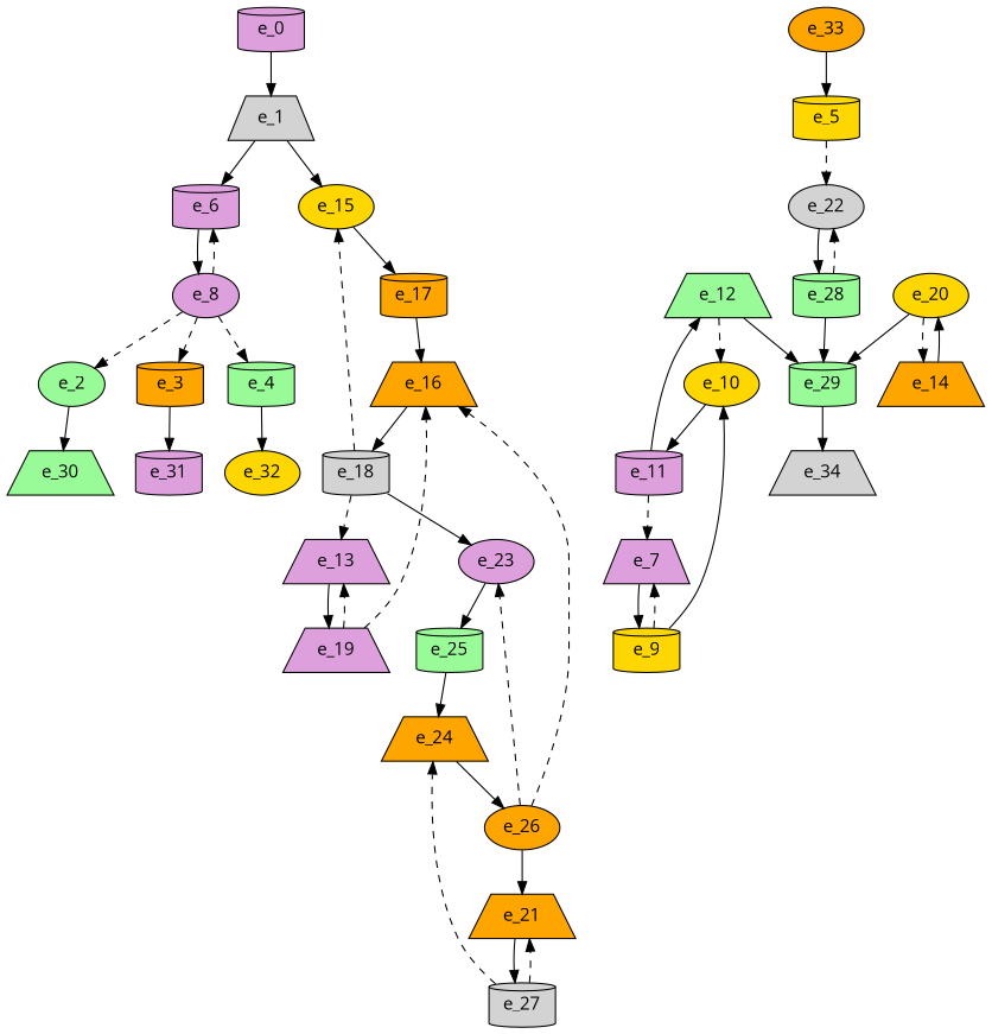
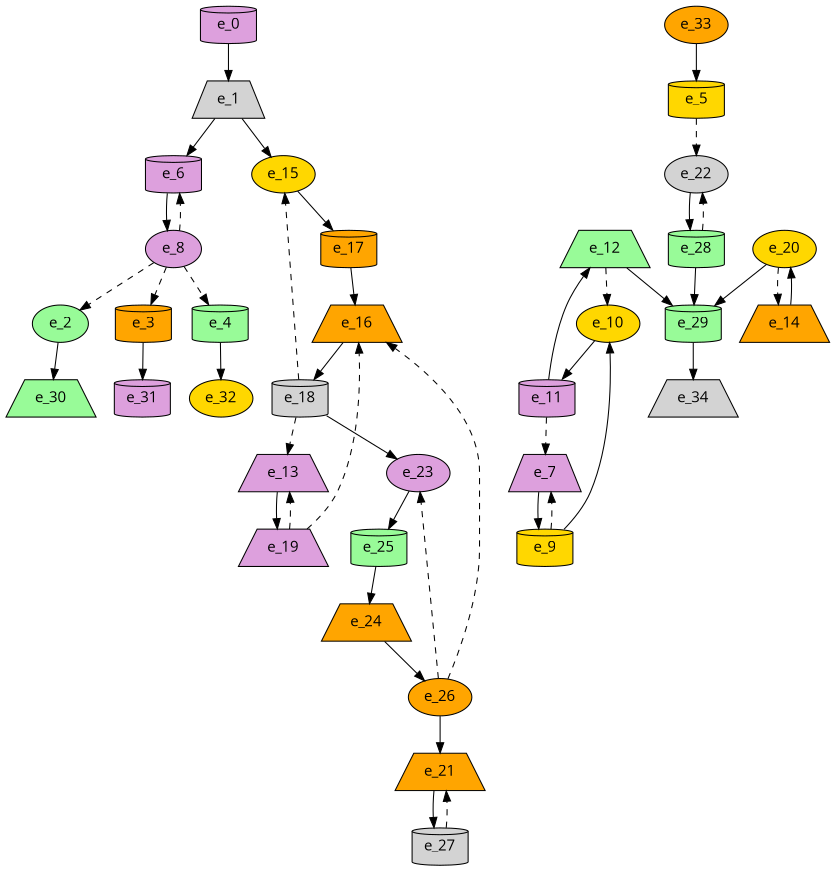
  digraph {
    fontname="Open Sans"
    node [fillcolor=plum fontname="Open Sans" shape=cylinder style=filled]
    edge [fontname="Open Sans"]
    e_1 [fillcolor=lightgrey shape=trapezium]
    e_6
    e_15 [fillcolor=gold shape=ellipse]
    e_0
    e_8 [shape=ellipse]
    e_17 [fillcolor=orange]
    e_2 [fillcolor=palegreen shape=ellipse]
    e_30 [fillcolor=palegreen shape=trapezium]
    e_3 [fillcolor=orange]
    e_31
    e_4 [fillcolor=palegreen]
    e_32 [fillcolor=gold shape=ellipse]
    e_5 [fillcolor=gold]
    e_22 [fillcolor=lightgrey shape=ellipse]
    e_28 [fillcolor=palegreen]
    e_7 [shape=trapezium]
    e_9 [fillcolor=gold]
    e_10 [fillcolor=gold shape=ellipse]
    e_11
    e_12 [fillcolor=palegreen shape=trapezium]
    e_29 [fillcolor=palegreen]
    e_34 [fillcolor=lightgrey shape=trapezium]
    e_13 [shape=trapezium]
    e_19 [shape=trapezium]
    e_16 [fillcolor=orange shape=trapezium]
    e_14 [fillcolor=orange shape=trapezium]
    e_20 [fillcolor=gold shape=ellipse]
    e_18 [fillcolor=lightgrey]
    e_23 [shape=ellipse]
    e_25 [fillcolor=palegreen]
    e_21 [fillcolor=orange shape=trapezium]
    e_27 [fillcolor=lightgrey]
    e_24 [fillcolor=orange shape=trapezium]
    e_26 [fillcolor=orange shape=ellipse]
    e_33 [fillcolor=orange shape=ellipse]
    e_1 -> e_6
    e_1 -> e_15
    e_6 -> e_8
    e_15 -> e_17
    e_0 -> e_1
    e_8 -> e_6 [style=dashed]
    e_8 -> e_2 [style=dashed]
    e_8 -> e_3 [style=dashed]
    e_8 -> e_4 [style=dashed]
    e_17 -> e_16
    e_2 -> e_30
    e_3 -> e_31
    e_4 -> e_32
    e_5 -> e_22 [style=dashed]
    e_22 -> e_28
    e_28 -> e_22 [style=dashed]
    e_28 -> e_29
    e_7 -> e_9
    e_9 -> e_7 [style=dashed]
    e_9 -> e_10
    e_10 -> e_11
    e_11 -> e_7 [style=dashed]
    e_11 -> e_12
    e_12 -> e_10 [style=dashed]
    e_12 -> e_29
    e_29 -> e_34
    e_13 -> e_19
    e_19 -> e_13 [style=dashed]
    e_19 -> e_16 [style=dashed]
    e_16 -> e_18
    e_14 -> e_20
    e_20 -> e_29
    e_20 -> e_14 [style=dashed]
    e_18 -> e_15 [style=dashed]
    e_18 -> e_13 [style=dashed]
    e_18 -> e_23
    e_23 -> e_25
    e_25 -> e_24
    e_21 -> e_27
    e_27 -> e_21 [style=dashed]
-   e_27 -> e_24 [style=dashed]
    e_24 -> e_26
    e_26 -> e_16 [style=dashed]
    e_26 -> e_23 [style=dashed]
    e_26 -> e_21
    e_33 -> e_5
  }
